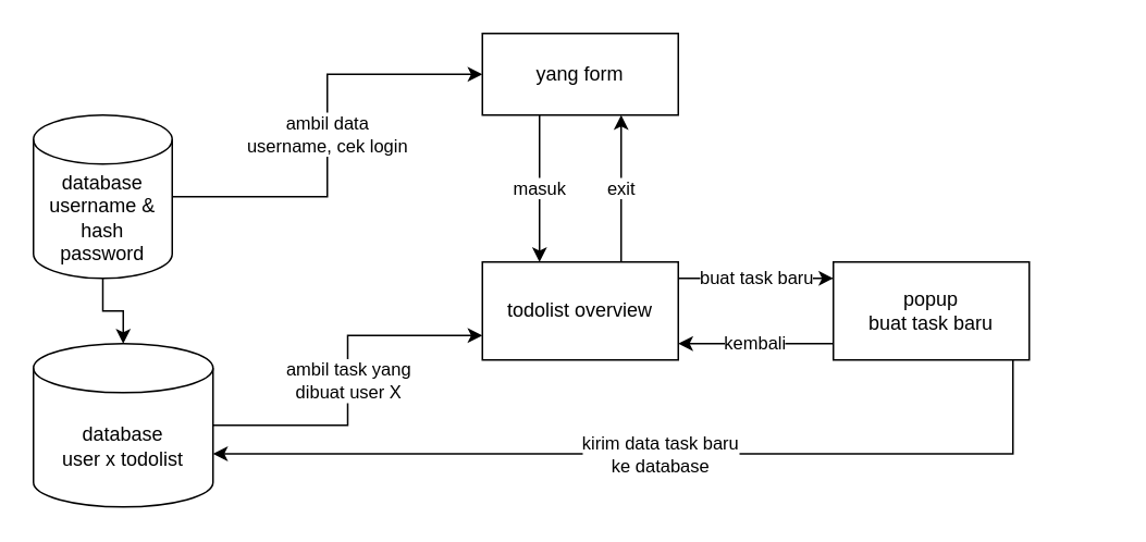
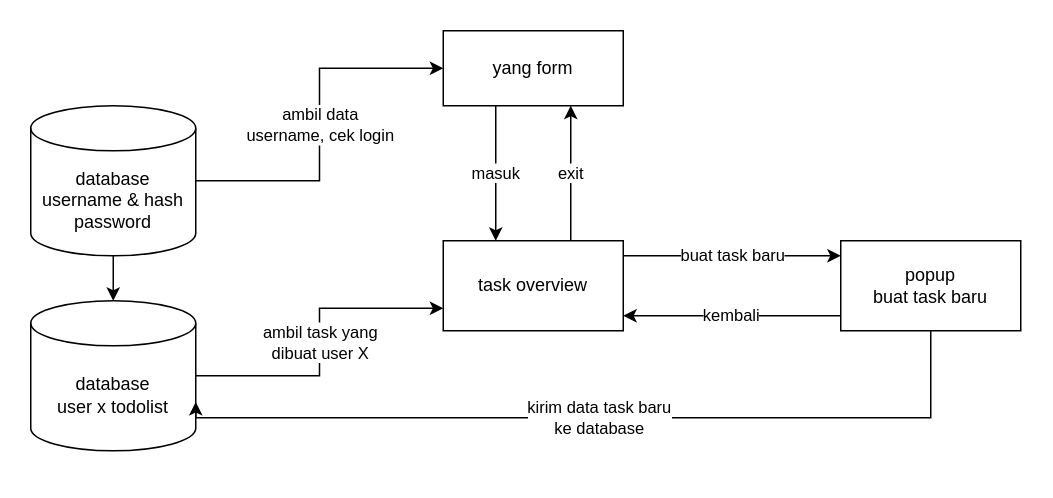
  <mxCell id="0" />
  <mxCell id="1" parent="0" />
  <mxCell id="2" value="ambil data&lt;br&gt;username, cek login" style="edgeStyle=orthogonalEdgeStyle;rounded=0;orthogonalLoop=1;jettySize=auto;html=1;entryX=0;entryY=0.5;entryDx=0;entryDy=0;" edge="1" parent="1" source="4" target="8"><mxGeometry relative="1" as="geometry" /></mxCell>
  <mxCell id="3" style="edgeStyle=orthogonalEdgeStyle;rounded=0;orthogonalLoop=1;jettySize=auto;html=1;" edge="1" parent="1" source="4" target="6"><mxGeometry relative="1" as="geometry" /></mxCell>
- <mxCell id="4" value="database&lt;br&gt;username &amp;amp; hash&lt;br&gt;password" style="shape=cylinder3;whiteSpace=wrap;html=1;boundedLbl=1;backgroundOutline=1;size=15;" vertex="1" parent="1"><mxGeometry x="20" y="70" width="85" height="100" as="geometry" /></mxCell>
+ <mxCell id="4" value="database&lt;br&gt;username &amp;amp; hash&lt;br&gt;password" style="shape=cylinder3;whiteSpace=wrap;html=1;boundedLbl=1;backgroundOutline=1;size=15;" vertex="1" parent="1"><mxGeometry x="20" y="70" width="110" height="100" as="geometry" /></mxCell>
  <mxCell id="5" value="ambil task yang&lt;br&gt;dibuat user X" style="edgeStyle=orthogonalEdgeStyle;rounded=0;orthogonalLoop=1;jettySize=auto;html=1;entryX=0;entryY=0.75;entryDx=0;entryDy=0;" edge="1" parent="1" source="6" target="11"><mxGeometry relative="1" as="geometry"><mxPoint x="260" y="210" as="targetPoint" /></mxGeometry></mxCell>
- <mxCell id="6" value="database&lt;br&gt;user x todolist" style="shape=cylinder3;whiteSpace=wrap;html=1;boundedLbl=1;backgroundOutline=1;size=15;" vertex="1" parent="1"><mxGeometry x="20" y="210" width="110" height="100" as="geometry" /></mxCell>
+ <mxCell id="6" value="database&lt;br&gt;user x todolist" style="shape=cylinder3;whiteSpace=wrap;html=1;boundedLbl=1;backgroundOutline=1;size=15;" vertex="1" parent="1"><mxGeometry x="20" y="200" width="110" height="100" as="geometry" /></mxCell>
  <mxCell id="7" value="masuk" style="edgeStyle=orthogonalEdgeStyle;rounded=0;orthogonalLoop=1;jettySize=auto;html=1;" edge="1" parent="1" source="8" target="11"><mxGeometry relative="1" as="geometry"><Array as="points"><mxPoint x="330" y="120" /><mxPoint x="330" y="120" /></Array></mxGeometry></mxCell>
  <mxCell id="8" value="yang form" style="rounded=0;whiteSpace=wrap;html=1;" vertex="1" parent="1"><mxGeometry x="295" y="20" width="120" height="50" as="geometry" /></mxCell>
  <mxCell id="9" value="buat task baru" style="edgeStyle=orthogonalEdgeStyle;rounded=0;orthogonalLoop=1;jettySize=auto;html=1;" edge="1" parent="1" source="11" target="14"><mxGeometry relative="1" as="geometry"><Array as="points"><mxPoint x="490" y="170" /><mxPoint x="490" y="170" /></Array></mxGeometry></mxCell>
  <mxCell id="10" value="exit" style="edgeStyle=orthogonalEdgeStyle;rounded=0;orthogonalLoop=1;jettySize=auto;html=1;" edge="1" parent="1" source="11" target="8"><mxGeometry relative="1" as="geometry"><Array as="points"><mxPoint x="380" y="100" /><mxPoint x="380" y="100" /></Array></mxGeometry></mxCell>
- <mxCell id="11" value="todolist overview" style="rounded=0;whiteSpace=wrap;html=1;" vertex="1" parent="1"><mxGeometry x="295" y="160" width="120" height="60" as="geometry" /></mxCell>
+ <mxCell id="11" value="task overview" style="rounded=0;whiteSpace=wrap;html=1;" vertex="1" parent="1"><mxGeometry x="295" y="160" width="120" height="60" as="geometry" /></mxCell>
  <mxCell id="12" value="kembali" style="edgeStyle=orthogonalEdgeStyle;rounded=0;orthogonalLoop=1;jettySize=auto;html=1;" edge="1" parent="1" source="14" target="11"><mxGeometry relative="1" as="geometry"><Array as="points"><mxPoint x="490" y="210" /><mxPoint x="490" y="210" /></Array></mxGeometry></mxCell>
  <mxCell id="13" value="kirim data task baru&lt;br&gt;ke database" style="edgeStyle=orthogonalEdgeStyle;rounded=0;orthogonalLoop=1;jettySize=auto;html=1;entryX=1;entryY=0;entryDx=0;entryDy=67.5;entryPerimeter=0;" edge="1" parent="1" source="14" target="6"><mxGeometry relative="1" as="geometry"><Array as="points"><mxPoint x="620" y="278" /></Array></mxGeometry></mxCell>
- <mxCell id="14" value="popup&lt;br&gt;buat task baru" style="rounded=0;whiteSpace=wrap;html=1;" vertex="1" parent="1"><mxGeometry x="510" y="160" width="120" height="60" as="geometry" /></mxCell>
+ <mxCell id="14" value="popup&lt;br&gt;buat task baru" style="rounded=0;whiteSpace=wrap;html=1;" vertex="1" parent="1"><mxGeometry x="560" y="160" width="120" height="60" as="geometry" /></mxCell>
